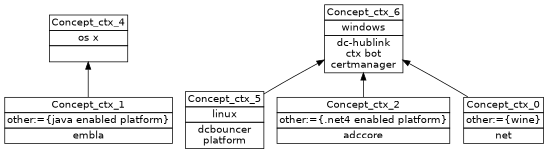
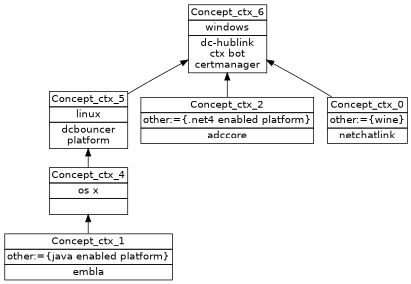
  digraph {
    nodesep=0.2
    rankdir=BT
    ranksep=0.3
    node [fontname="DejaVu Sans" margin="0.03,0.03" shape=none]
    edge [headport=p tailport=p]
    n1 [label=<<table border="0" cellborder="1" cellspacing="0" port="p"><tr><td>Concept_ctx_1</td></tr><tr><td>other:={java enabled platform}<br/></td></tr><tr><td>embla<br/></td></tr></table>>]
    n2 [label=<<table border="0" cellborder="1" cellspacing="0" port="p"><tr><td>Concept_ctx_4</td></tr><tr><td>os x<br/></td></tr><tr><td><br/></td></tr></table>>]
    n3 [label=<<table border="0" cellborder="1" cellspacing="0" port="p"><tr><td>Concept_ctx_5</td></tr><tr><td>linux<br/></td></tr><tr><td>dcbouncer<br/>platform<br/></td></tr></table>>]
    n4 [label=<<table border="0" cellborder="1" cellspacing="0" port="p"><tr><td>Concept_ctx_2</td></tr><tr><td>other:={.net4 enabled platform}<br/></td></tr><tr><td>adccore<br/></td></tr></table>>]
    n5 [label=<<table border="0" cellborder="1" cellspacing="0" port="p"><tr><td>Concept_ctx_6</td></tr><tr><td>windows<br/></td></tr><tr><td>dc-hublink<br/>ctx bot<br/>certmanager<br/></td></tr></table>>]
-   n6 [label=<<table border="0" cellborder="1" cellspacing="0" port="p"><tr><td>Concept_ctx_0</td></tr><tr><td>other:={wine}<br/></td></tr><tr><td>net<br/></td></tr></table>>]
+   n6 [label=<<table border="0" cellborder="1" cellspacing="0" port="p"><tr><td>Concept_ctx_0</td></tr><tr><td>other:={wine}<br/></td></tr><tr><td>netchatlink<br/></td></tr></table>>]
    n1 -> n2
+   n2 -> n3
    n3 -> n5
    n4 -> n5
    n6 -> n5
  }
